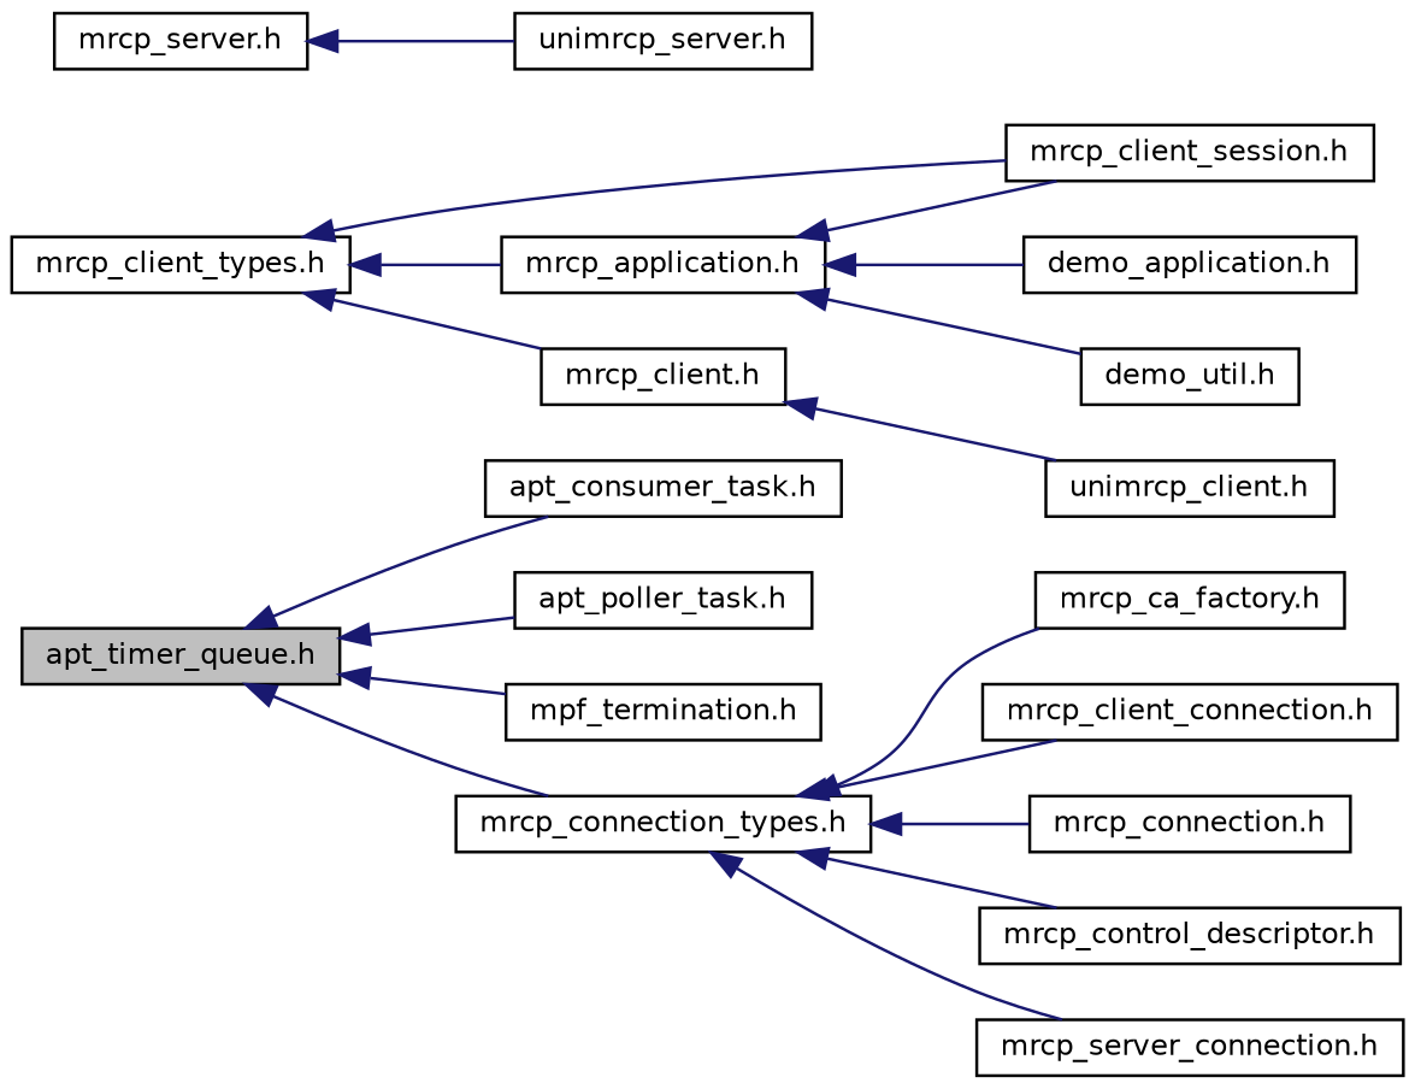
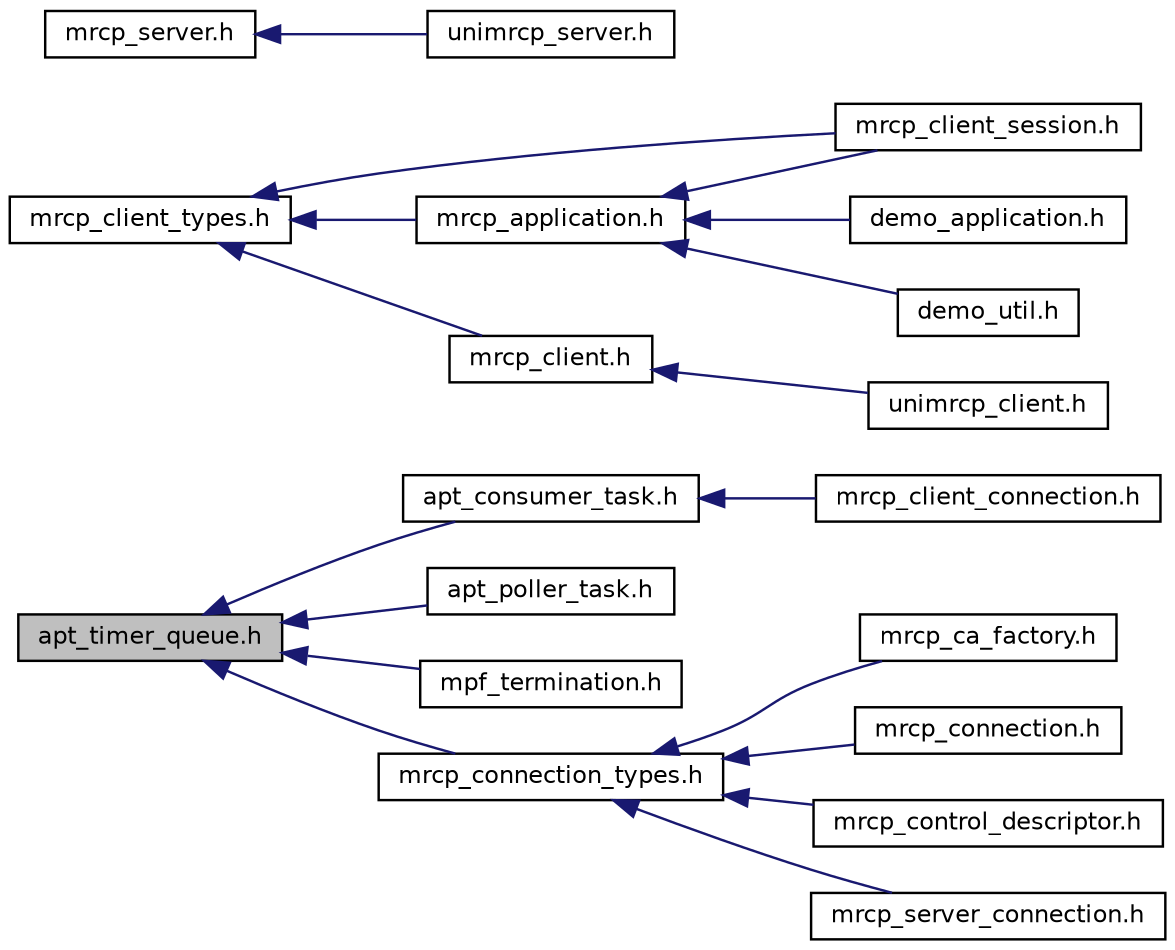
  digraph {
    rankdir=LR
    node [color=black fillcolor=white fontname=Helvetica fontsize=10 shape=record style=filled]
    edge [color=midnightblue dir=back fontname=Helvetica fontsize=10 labelfontname=Helvetica labelfontsize=10 style=solid]
    n1 [fillcolor=grey75 fontcolor=black height=0.2 label="apt_timer_queue.h" width=0.4]
    n2 [height=0.2 label="apt_consumer_task.h" width=0.4]
    n3 [height=0.2 label="apt_poller_task.h" width=0.4]
    n4 [height=0.2 label="mpf_termination.h" width=0.4]
    n5 [height=0.2 label="mrcp_connection_types.h" width=0.4]
    n6 [height=0.2 label="mrcp_ca_factory.h" width=0.4]
    n7 [height=0.2 label="mrcp_client_connection.h" width=0.4]
    n8 [height=0.2 label="mrcp_connection.h" width=0.4]
    n9 [height=0.2 label="mrcp_control_descriptor.h" width=0.4]
    n10 [height=0.2 label="mrcp_server_connection.h" width=0.4]
    n11 [height=0.2 label="mrcp_client_types.h" width=0.4]
    n12 [height=0.2 label="mrcp_application.h" width=0.4]
    n13 [height=0.2 label="mrcp_client_session.h" width=0.4]
    n14 [height=0.2 label="mrcp_client.h" width=0.4]
    n15 [height=0.2 label="demo_application.h" width=0.4]
    n16 [height=0.2 label="demo_util.h" width=0.4]
    n17 [height=0.2 label="unimrcp_client.h" width=0.4]
    n18 [height=0.2 label="mrcp_server.h" width=0.4]
    n19 [height=0.2 label="unimrcp_server.h" width=0.4]
    n1 -> n2
    n1 -> n3
    n1 -> n4
    n1 -> n5
    n5 -> n6
-   n5 -> n7
+   n2 -> n7
    n5 -> n8
    n5 -> n9
    n5 -> n10
    n11 -> n12
    n11 -> n13
    n11 -> n14
    n12 -> n13
    n12 -> n15
    n12 -> n16
    n14 -> n17
    n18 -> n19
  }
